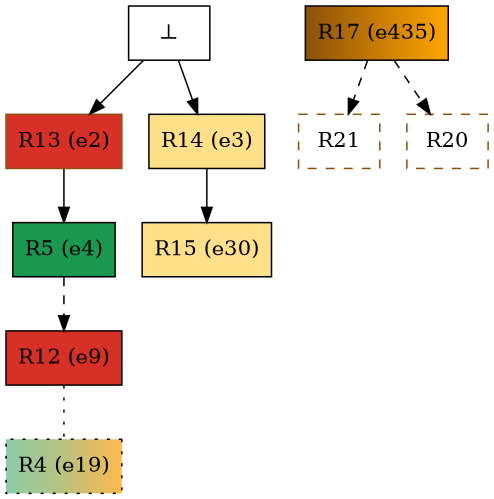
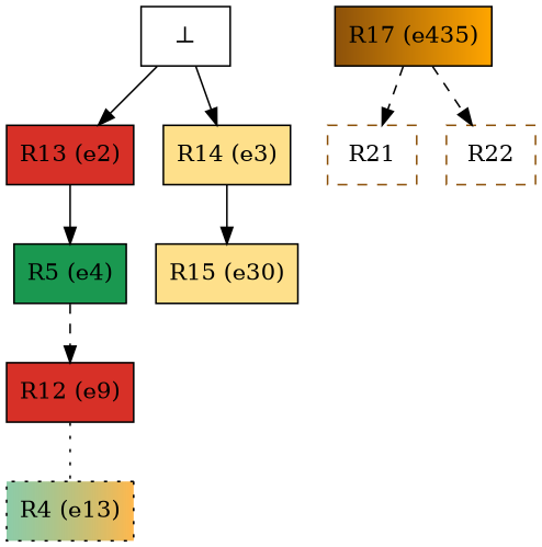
  digraph {
    node [color=black fillcolor="#d73027:#d73027" shape=box style=filled]
-   n1 [color="#8c510a" label="R13 (e2)"]
+   n1 [label="R13 (e2)"]
    n2 [fillcolor="#1a9850:#1a9850" label="R5 (e4)"]
    n3 [label="R12 (e9)"]
-   n4 [fillcolor="#1a98507f:#ff9900b1" label="R4 (e19)" style="filled,dotted"]
+   n4 [fillcolor="#1a98507f:#ff9900b1" label="R4 (e13)" style="filled,dotted"]
    n5 [fillcolor="#fee08b:#fee08b" label="R15 (e30)"]
    n6 [fillcolor="#fee08b:#fee08b" label="R14 (e3)"]
    n7 [fillcolor="#8c510a:orange" label="R17 (e435)"]
    n8 [color="#8c510a" fillcolor=transparent label=R21 style=dashed]
-   n9 [color="#8c510a" fillcolor=transparent label=R20 style=dashed]
+   n9 [color="#8c510a" fillcolor=transparent label=R22 style=dashed]
    n10 [fillcolor=white label="⊥" color=""]
    n1 -> n2
    n2 -> n3 [style=dashed]
    n3 -> n4 [arrowhead=none style=dotted]
    n6 -> n5
    n7 -> n8 [color=black style=dashed]
    n7 -> n9 [color=black style=dashed]
    n10 -> n1
    n10 -> n6
  }
